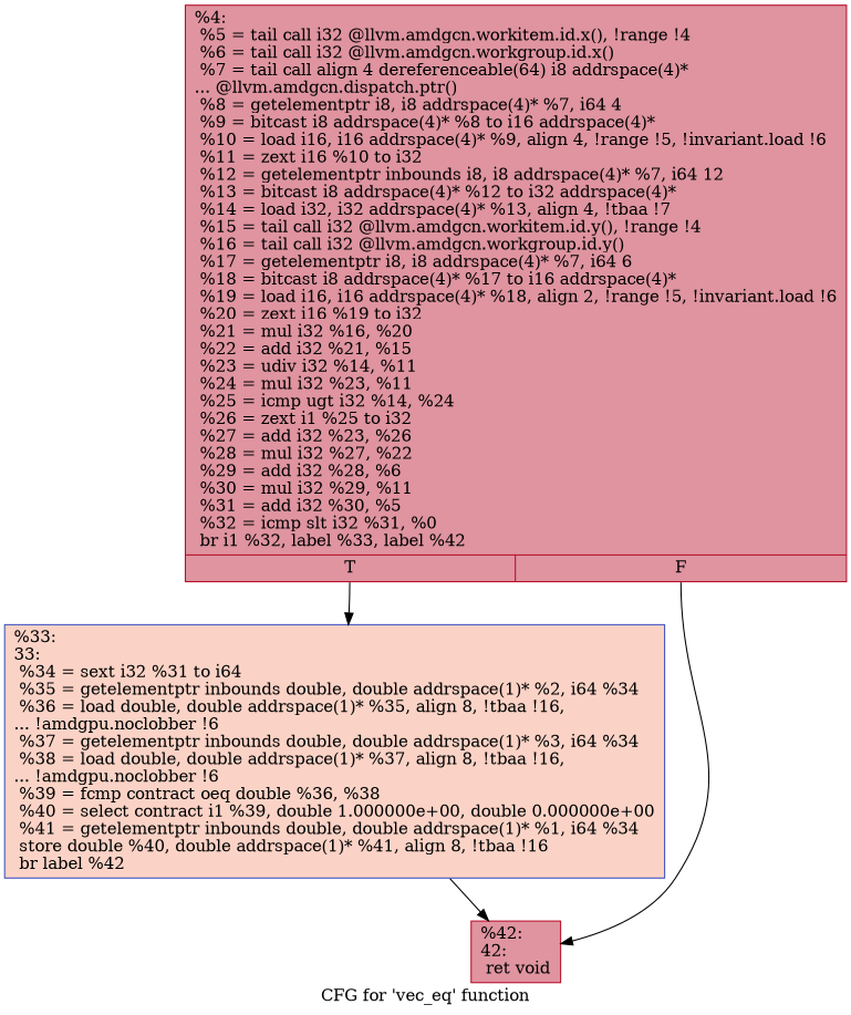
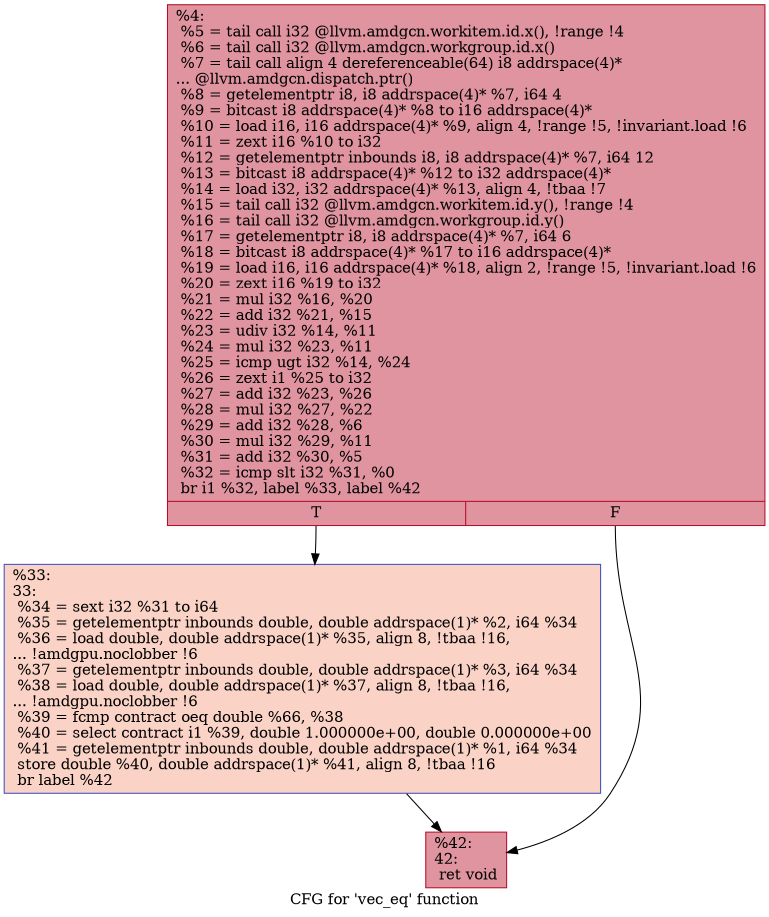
  digraph {
    label="CFG for 'vec_eq' function"
    node [color="#b70d28ff" fillcolor="#b70d2870" shape=record style=filled]
    n1 [label="{%4:\l  %5 = tail call i32 @llvm.amdgcn.workitem.id.x(), !range !4\l  %6 = tail call i32 @llvm.amdgcn.workgroup.id.x()\l  %7 = tail call align 4 dereferenceable(64) i8 addrspace(4)*\l... @llvm.amdgcn.dispatch.ptr()\l  %8 = getelementptr i8, i8 addrspace(4)* %7, i64 4\l  %9 = bitcast i8 addrspace(4)* %8 to i16 addrspace(4)*\l  %10 = load i16, i16 addrspace(4)* %9, align 4, !range !5, !invariant.load !6\l  %11 = zext i16 %10 to i32\l  %12 = getelementptr inbounds i8, i8 addrspace(4)* %7, i64 12\l  %13 = bitcast i8 addrspace(4)* %12 to i32 addrspace(4)*\l  %14 = load i32, i32 addrspace(4)* %13, align 4, !tbaa !7\l  %15 = tail call i32 @llvm.amdgcn.workitem.id.y(), !range !4\l  %16 = tail call i32 @llvm.amdgcn.workgroup.id.y()\l  %17 = getelementptr i8, i8 addrspace(4)* %7, i64 6\l  %18 = bitcast i8 addrspace(4)* %17 to i16 addrspace(4)*\l  %19 = load i16, i16 addrspace(4)* %18, align 2, !range !5, !invariant.load !6\l  %20 = zext i16 %19 to i32\l  %21 = mul i32 %16, %20\l  %22 = add i32 %21, %15\l  %23 = udiv i32 %14, %11\l  %24 = mul i32 %23, %11\l  %25 = icmp ugt i32 %14, %24\l  %26 = zext i1 %25 to i32\l  %27 = add i32 %23, %26\l  %28 = mul i32 %27, %22\l  %29 = add i32 %28, %6\l  %30 = mul i32 %29, %11\l  %31 = add i32 %30, %5\l  %32 = icmp slt i32 %31, %0\l  br i1 %32, label %33, label %42\l|{<s0>T|<s1>F}}"]
-   n2 [color="#3d50c3ff" fillcolor="#f59c7d70" label="{%33:\l33:                                               \l  %34 = sext i32 %31 to i64\l  %35 = getelementptr inbounds double, double addrspace(1)* %2, i64 %34\l  %36 = load double, double addrspace(1)* %35, align 8, !tbaa !16,\l... !amdgpu.noclobber !6\l  %37 = getelementptr inbounds double, double addrspace(1)* %3, i64 %34\l  %38 = load double, double addrspace(1)* %37, align 8, !tbaa !16,\l... !amdgpu.noclobber !6\l  %39 = fcmp contract oeq double %36, %38\l  %40 = select contract i1 %39, double 1.000000e+00, double 0.000000e+00\l  %41 = getelementptr inbounds double, double addrspace(1)* %1, i64 %34\l  store double %40, double addrspace(1)* %41, align 8, !tbaa !16\l  br label %42\l}"]
+   n2 [color="#3d50c3ff" fillcolor="#f59c7d70" label="{%33:\l33:                                               \l  %34 = sext i32 %31 to i64\l  %35 = getelementptr inbounds double, double addrspace(1)* %2, i64 %34\l  %36 = load double, double addrspace(1)* %35, align 8, !tbaa !16,\l... !amdgpu.noclobber !6\l  %37 = getelementptr inbounds double, double addrspace(1)* %3, i64 %34\l  %38 = load double, double addrspace(1)* %37, align 8, !tbaa !16,\l... !amdgpu.noclobber !6\l  %39 = fcmp contract oeq double %66, %38\l  %40 = select contract i1 %39, double 1.000000e+00, double 0.000000e+00\l  %41 = getelementptr inbounds double, double addrspace(1)* %1, i64 %34\l  store double %40, double addrspace(1)* %41, align 8, !tbaa !16\l  br label %42\l}"]
    n3 [label="{%42:\l42:                                               \l  ret void\l}"]
    n1 -> n2 [tailport=s0]
    n1 -> n3 [tailport=s1]
    n2 -> n3
  }
